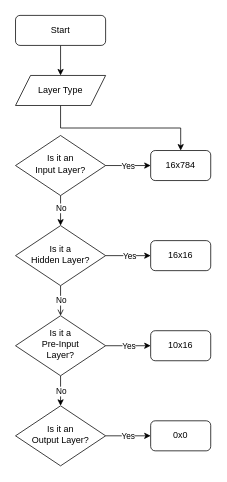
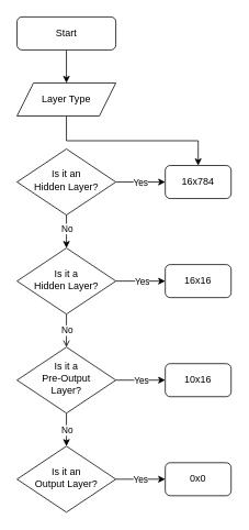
  <mxCell id="0" />
  <mxCell id="1" parent="0" />
  <mxCell id="2" style="edgeStyle=orthogonalEdgeStyle;rounded=0;orthogonalLoop=1;jettySize=auto;html=1;exitX=0.5;exitY=1;exitDx=0;exitDy=0;entryX=0.5;entryY=0;entryDx=0;entryDy=0;" edge="1" parent="1" source="3" target="10"><mxGeometry relative="1" as="geometry" /></mxCell>
  <mxCell id="3" value="Start" style="rounded=1;whiteSpace=wrap;html=1;fontSize=12;glass=0;strokeWidth=1;shadow=0;" parent="1" vertex="1"><mxGeometry x="20" y="20" width="120" height="40" as="geometry" /></mxCell>
  <mxCell id="4" style="edgeStyle=orthogonalEdgeStyle;rounded=0;orthogonalLoop=1;jettySize=auto;html=1;exitX=1;exitY=0.5;exitDx=0;exitDy=0;entryX=0;entryY=0.5;entryDx=0;entryDy=0;" edge="1" parent="1" source="8" target="11"><mxGeometry relative="1" as="geometry" /></mxCell>
  <mxCell id="5" value="Yes" style="edgeLabel;html=1;align=center;verticalAlign=middle;resizable=0;points=[];" vertex="1" connectable="0" parent="4"><mxGeometry x="-0.05" y="3" relative="1" as="geometry"><mxPoint y="3" as="offset" /></mxGeometry></mxCell>
  <mxCell id="6" style="edgeStyle=orthogonalEdgeStyle;rounded=0;orthogonalLoop=1;jettySize=auto;html=1;exitX=0.5;exitY=1;exitDx=0;exitDy=0;entryX=0.5;entryY=0;entryDx=0;entryDy=0;" edge="1" parent="1" source="8" target="16"><mxGeometry relative="1" as="geometry" /></mxCell>
  <mxCell id="7" value="No" style="edgeLabel;html=1;align=center;verticalAlign=middle;resizable=0;points=[];" vertex="1" connectable="0" parent="6"><mxGeometry x="-0.2" relative="1" as="geometry"><mxPoint as="offset" /></mxGeometry></mxCell>
- <mxCell id="8" value="&lt;div style=&quot;&quot;&gt;&lt;span style=&quot;background-color: initial;&quot;&gt;Is it an&lt;/span&gt;&lt;/div&gt;&lt;div style=&quot;&quot;&gt;&lt;span style=&quot;background-color: initial;&quot;&gt;Input Layer?&lt;/span&gt;&lt;/div&gt;" style="rhombus;whiteSpace=wrap;html=1;shadow=0;fontFamily=Helvetica;fontSize=12;align=center;strokeWidth=1;spacing=6;spacingTop=-4;" vertex="1" parent="1"><mxGeometry x="20" y="180" width="120" height="80" as="geometry" /></mxCell>
+ <mxCell id="8" value="&lt;div style=&quot;&quot;&gt;&lt;span style=&quot;background-color: initial;&quot;&gt;Is it an&lt;/span&gt;&lt;/div&gt;&lt;div style=&quot;&quot;&gt;&lt;span style=&quot;background-color: initial;&quot;&gt;Hidden Layer?&lt;/span&gt;&lt;/div&gt;" style="rhombus;whiteSpace=wrap;html=1;shadow=0;fontFamily=Helvetica;fontSize=12;align=center;strokeWidth=1;spacing=6;spacingTop=-4;" vertex="1" parent="1"><mxGeometry x="20" y="180" width="120" height="80" as="geometry" /></mxCell>
  <mxCell id="9" style="edgeStyle=orthogonalEdgeStyle;rounded=0;orthogonalLoop=1;jettySize=auto;html=1;exitX=0.5;exitY=1;exitDx=0;exitDy=0;" edge="1" parent="1" source="10" target="11"><mxGeometry relative="1" as="geometry" /></mxCell>
  <mxCell id="10" value="Layer Type" style="shape=parallelogram;perimeter=parallelogramPerimeter;whiteSpace=wrap;html=1;fixedSize=1;" vertex="1" parent="1"><mxGeometry x="20" y="100" width="120" height="40" as="geometry" /></mxCell>
  <mxCell id="11" value="16x784" style="rounded=1;whiteSpace=wrap;html=1;fontSize=12;glass=0;strokeWidth=1;shadow=0;" vertex="1" parent="1"><mxGeometry x="200" y="200" width="80" height="40" as="geometry" /></mxCell>
  <mxCell id="12" style="edgeStyle=orthogonalEdgeStyle;rounded=0;orthogonalLoop=1;jettySize=auto;html=1;exitX=1;exitY=0.5;exitDx=0;exitDy=0;entryX=0;entryY=0.5;entryDx=0;entryDy=0;" edge="1" parent="1" source="16" target="17"><mxGeometry relative="1" as="geometry" /></mxCell>
  <mxCell id="13" value="Yes" style="edgeLabel;html=1;align=center;verticalAlign=middle;resizable=0;points=[];" vertex="1" connectable="0" parent="12"><mxGeometry x="0.033" relative="1" as="geometry"><mxPoint as="offset" /></mxGeometry></mxCell>
  <mxCell id="14" style="edgeStyle=orthogonalEdgeStyle;rounded=0;orthogonalLoop=1;jettySize=auto;html=1;exitX=0.5;exitY=1;exitDx=0;exitDy=0;entryX=0.5;entryY=0;entryDx=0;entryDy=0;endArrow=open;" edge="1" parent="1" source="16" target="22"><mxGeometry relative="1" as="geometry" /></mxCell>
  <mxCell id="15" value="No" style="edgeLabel;html=1;align=center;verticalAlign=middle;resizable=0;points=[];" vertex="1" connectable="0" parent="14"><mxGeometry x="-0.05" relative="1" as="geometry"><mxPoint as="offset" /></mxGeometry></mxCell>
  <mxCell id="16" value="&lt;div style=&quot;&quot;&gt;&lt;span style=&quot;background-color: initial;&quot;&gt;Is it a&lt;/span&gt;&lt;/div&gt;&lt;div style=&quot;&quot;&gt;&lt;span style=&quot;background-color: initial;&quot;&gt;Hidden Layer?&lt;/span&gt;&lt;/div&gt;" style="rhombus;whiteSpace=wrap;html=1;shadow=0;fontFamily=Helvetica;fontSize=12;align=center;strokeWidth=1;spacing=6;spacingTop=-4;" vertex="1" parent="1"><mxGeometry x="20" y="300" width="120" height="80" as="geometry" /></mxCell>
  <mxCell id="17" value="16x16" style="rounded=1;whiteSpace=wrap;html=1;fontSize=12;glass=0;strokeWidth=1;shadow=0;" vertex="1" parent="1"><mxGeometry x="200" y="320" width="80" height="40" as="geometry" /></mxCell>
  <mxCell id="18" style="edgeStyle=orthogonalEdgeStyle;rounded=0;orthogonalLoop=1;jettySize=auto;html=1;exitX=1;exitY=0.5;exitDx=0;exitDy=0;entryX=0;entryY=0.5;entryDx=0;entryDy=0;" edge="1" parent="1" source="22" target="23"><mxGeometry relative="1" as="geometry" /></mxCell>
  <mxCell id="19" value="Yes" style="edgeLabel;html=1;align=center;verticalAlign=middle;resizable=0;points=[];" vertex="1" connectable="0" parent="18"><mxGeometry y="-1" relative="1" as="geometry"><mxPoint y="-1" as="offset" /></mxGeometry></mxCell>
  <mxCell id="20" style="edgeStyle=orthogonalEdgeStyle;rounded=0;orthogonalLoop=1;jettySize=auto;html=1;exitX=0.5;exitY=1;exitDx=0;exitDy=0;entryX=0.5;entryY=0;entryDx=0;entryDy=0;" edge="1" parent="1" source="22" target="26"><mxGeometry relative="1" as="geometry" /></mxCell>
  <mxCell id="21" value="No" style="edgeLabel;html=1;align=center;verticalAlign=middle;resizable=0;points=[];" vertex="1" connectable="0" parent="20"><mxGeometry relative="1" as="geometry"><mxPoint as="offset" /></mxGeometry></mxCell>
- <mxCell id="22" value="&lt;div style=&quot;&quot;&gt;&lt;span style=&quot;background-color: initial;&quot;&gt;Is it a&lt;/span&gt;&lt;/div&gt;&lt;div style=&quot;&quot;&gt;&lt;span style=&quot;background-color: initial;&quot;&gt;Pre-Input&lt;/span&gt;&lt;/div&gt;&lt;div style=&quot;&quot;&gt;&lt;span style=&quot;background-color: initial;&quot;&gt;Layer?&lt;/span&gt;&lt;/div&gt;" style="rhombus;whiteSpace=wrap;html=1;shadow=0;fontFamily=Helvetica;fontSize=12;align=center;strokeWidth=1;spacing=6;spacingTop=-4;" vertex="1" parent="1"><mxGeometry x="20" y="420" width="120" height="80" as="geometry" /></mxCell>
+ <mxCell id="22" value="&lt;div style=&quot;&quot;&gt;&lt;span style=&quot;background-color: initial;&quot;&gt;Is it a&lt;/span&gt;&lt;/div&gt;&lt;div style=&quot;&quot;&gt;&lt;span style=&quot;background-color: initial;&quot;&gt;Pre-Output&lt;/span&gt;&lt;/div&gt;&lt;div style=&quot;&quot;&gt;&lt;span style=&quot;background-color: initial;&quot;&gt;Layer?&lt;/span&gt;&lt;/div&gt;" style="rhombus;whiteSpace=wrap;html=1;shadow=0;fontFamily=Helvetica;fontSize=12;align=center;strokeWidth=1;spacing=6;spacingTop=-4;" vertex="1" parent="1"><mxGeometry x="20" y="420" width="120" height="80" as="geometry" /></mxCell>
  <mxCell id="23" value="10x16" style="rounded=1;whiteSpace=wrap;html=1;fontSize=12;glass=0;strokeWidth=1;shadow=0;" vertex="1" parent="1"><mxGeometry x="200" y="440" width="80" height="40" as="geometry" /></mxCell>
  <mxCell id="24" style="edgeStyle=orthogonalEdgeStyle;rounded=0;orthogonalLoop=1;jettySize=auto;html=1;exitX=1;exitY=0.5;exitDx=0;exitDy=0;entryX=0;entryY=0.5;entryDx=0;entryDy=0;" edge="1" parent="1" source="26" target="27"><mxGeometry relative="1" as="geometry" /></mxCell>
  <mxCell id="25" value="Yes" style="edgeLabel;html=1;align=center;verticalAlign=middle;resizable=0;points=[];" vertex="1" connectable="0" parent="24"><mxGeometry x="-0.033" relative="1" as="geometry"><mxPoint as="offset" /></mxGeometry></mxCell>
  <mxCell id="26" value="&lt;div style=&quot;&quot;&gt;&lt;span style=&quot;background-color: initial;&quot;&gt;Is it an&lt;/span&gt;&lt;/div&gt;&lt;div style=&quot;&quot;&gt;&lt;span style=&quot;background-color: initial;&quot;&gt;Output&amp;nbsp;&lt;/span&gt;&lt;span style=&quot;background-color: initial;&quot;&gt;Layer?&lt;/span&gt;&lt;/div&gt;" style="rhombus;whiteSpace=wrap;html=1;shadow=0;fontFamily=Helvetica;fontSize=12;align=center;strokeWidth=1;spacing=6;spacingTop=-4;" vertex="1" parent="1"><mxGeometry x="20" y="540" width="120" height="80" as="geometry" /></mxCell>
  <mxCell id="27" value="0x0" style="rounded=1;whiteSpace=wrap;html=1;fontSize=12;glass=0;strokeWidth=1;shadow=0;" vertex="1" parent="1"><mxGeometry x="200" y="560" width="80" height="40" as="geometry" /></mxCell>
